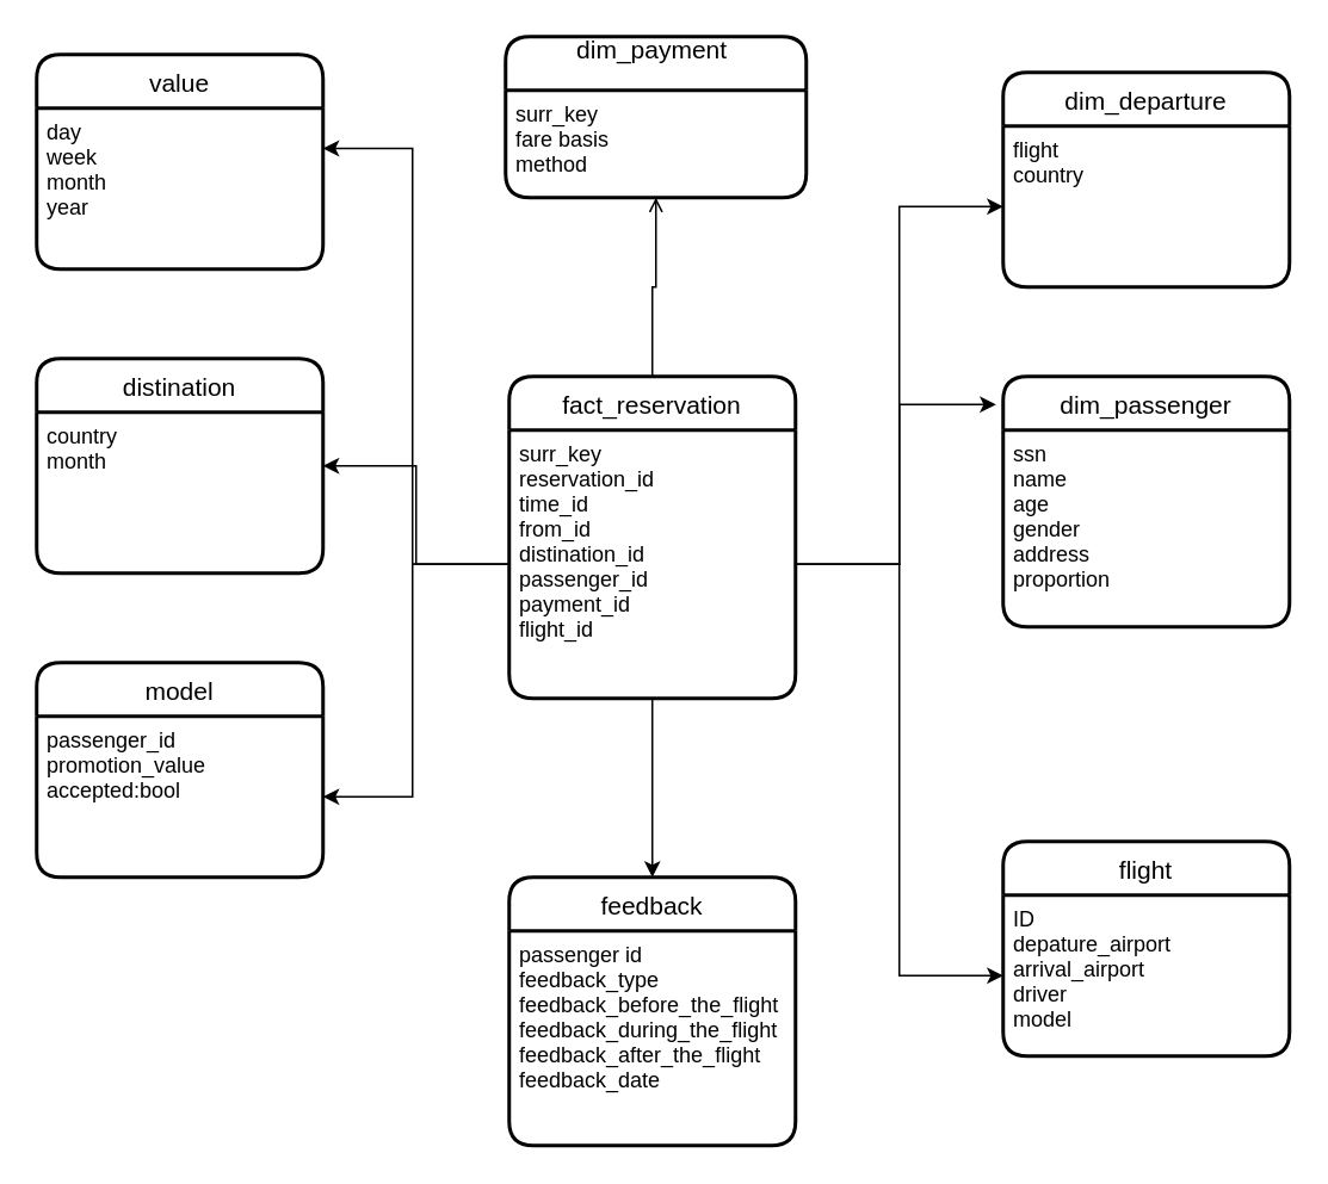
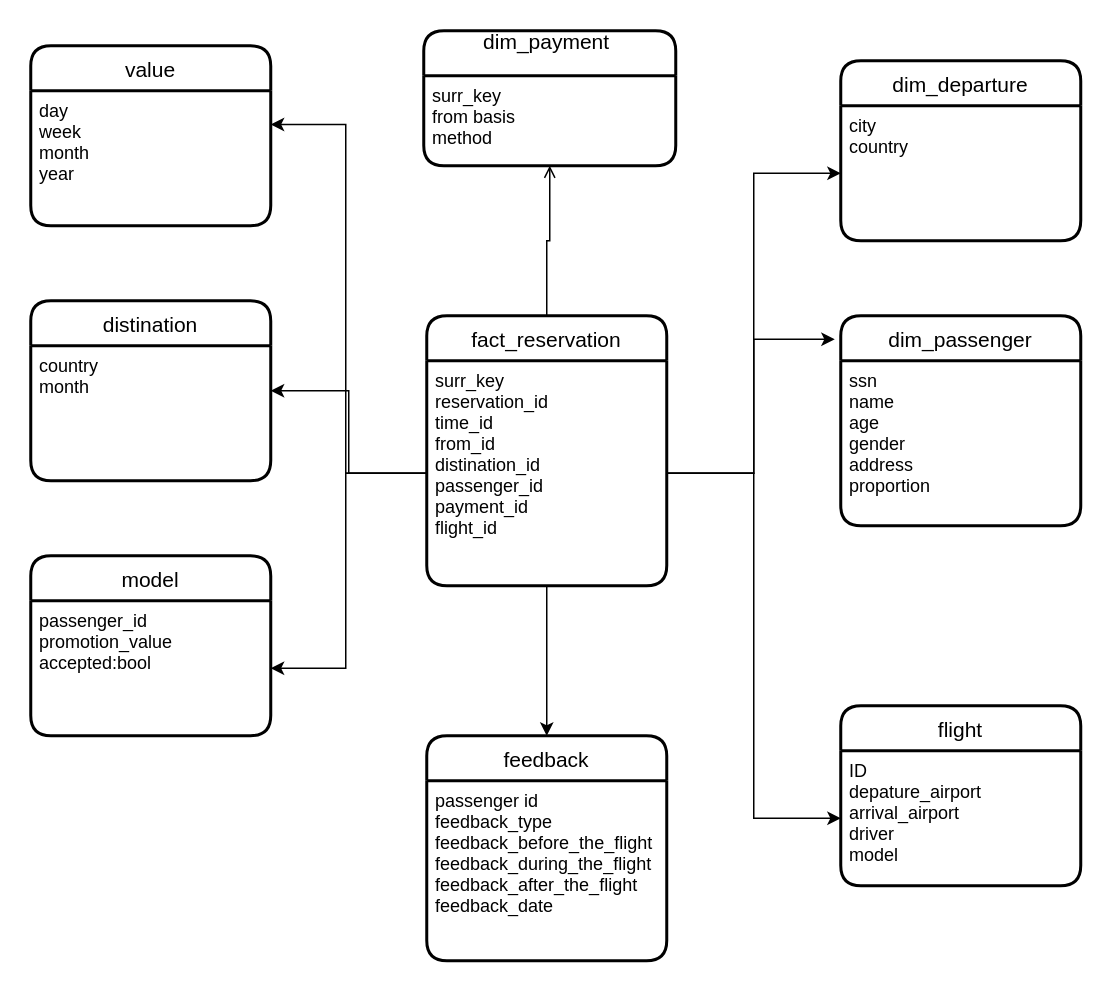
  <mxCell id="0" />
  <mxCell id="1" parent="0" />
  <mxCell id="2" style="edgeStyle=orthogonalEdgeStyle;rounded=0;orthogonalLoop=1;jettySize=auto;html=1;entryX=0.5;entryY=1;entryDx=0;entryDy=0;endArrow=open;" edge="1" parent="1" source="3" target="8"><mxGeometry relative="1" as="geometry" /></mxCell>
  <mxCell id="3" value="fact_reservation" style="swimlane;childLayout=stackLayout;horizontal=1;startSize=30;horizontalStack=0;rounded=1;fontSize=14;fontStyle=0;strokeWidth=2;resizeParent=0;resizeLast=1;shadow=0;dashed=0;align=center;" vertex="1" parent="1"><mxGeometry x="284" y="210" width="160" height="180" as="geometry" /></mxCell>
  <mxCell id="4" value="surr_key&#10;reservation_id&#10;time_id&#10;from_id&#10;distination_id&#10;passenger_id&#10;payment_id&#10;flight_id" style="align=left;strokeColor=none;fillColor=none;spacingLeft=4;fontSize=12;verticalAlign=top;resizable=0;rotatable=0;part=1;" vertex="1" parent="3"><mxGeometry y="30" width="160" height="150" as="geometry" /></mxCell>
  <mxCell id="5" value="dim_passenger" style="swimlane;childLayout=stackLayout;horizontal=1;startSize=30;horizontalStack=0;rounded=1;fontSize=14;fontStyle=0;strokeWidth=2;resizeParent=0;resizeLast=1;shadow=0;dashed=0;align=center;" vertex="1" parent="1"><mxGeometry x="560" y="210" width="160" height="140" as="geometry" /></mxCell>
  <mxCell id="6" value="ssn&#10;name &#10;age &#10;gender&#10;address&#10;proportion&#10;" style="align=left;strokeColor=none;fillColor=none;spacingLeft=4;fontSize=12;verticalAlign=top;resizable=0;rotatable=0;part=1;" vertex="1" parent="5"><mxGeometry y="30" width="160" height="110" as="geometry" /></mxCell>
  <mxCell id="7" value="dim_payment &#10;" style="swimlane;childLayout=stackLayout;horizontal=1;startSize=30;horizontalStack=0;rounded=1;fontSize=14;fontStyle=0;strokeWidth=2;resizeParent=0;resizeLast=1;shadow=0;dashed=0;align=center;" vertex="1" parent="1"><mxGeometry x="282" y="20" width="168" height="90" as="geometry" /></mxCell>
- <mxCell id="8" value="surr_key&#10;fare basis&#10;method&#10;" style="align=left;strokeColor=none;fillColor=none;spacingLeft=4;fontSize=12;verticalAlign=top;resizable=0;rotatable=0;part=1;" vertex="1" parent="7"><mxGeometry y="30" width="168" height="60" as="geometry" /></mxCell>
+ <mxCell id="8" value="surr_key&#10;from basis&#10;method&#10;" style="align=left;strokeColor=none;fillColor=none;spacingLeft=4;fontSize=12;verticalAlign=top;resizable=0;rotatable=0;part=1;" vertex="1" parent="7"><mxGeometry y="30" width="168" height="60" as="geometry" /></mxCell>
  <mxCell id="9" value="dim_departure" style="swimlane;childLayout=stackLayout;horizontal=1;startSize=30;horizontalStack=0;rounded=1;fontSize=14;fontStyle=0;strokeWidth=2;resizeParent=0;resizeLast=1;shadow=0;dashed=0;align=center;" vertex="1" parent="1"><mxGeometry x="560" y="40" width="160" height="120" as="geometry" /></mxCell>
- <mxCell id="10" value="flight&#10;country" style="align=left;strokeColor=none;fillColor=none;spacingLeft=4;fontSize=12;verticalAlign=top;resizable=0;rotatable=0;part=1;" vertex="1" parent="9"><mxGeometry y="30" width="160" height="90" as="geometry" /></mxCell>
+ <mxCell id="10" value="city&#10;country" style="align=left;strokeColor=none;fillColor=none;spacingLeft=4;fontSize=12;verticalAlign=top;resizable=0;rotatable=0;part=1;" vertex="1" parent="9"><mxGeometry y="30" width="160" height="90" as="geometry" /></mxCell>
  <mxCell id="11" value="value" style="swimlane;childLayout=stackLayout;horizontal=1;startSize=30;horizontalStack=0;rounded=1;fontSize=14;fontStyle=0;strokeWidth=2;resizeParent=0;resizeLast=1;shadow=0;dashed=0;align=center;" vertex="1" parent="1"><mxGeometry x="20" y="30" width="160" height="120" as="geometry" /></mxCell>
  <mxCell id="12" value="day&#10;week&#10;month&#10;year" style="align=left;strokeColor=none;fillColor=none;spacingLeft=4;fontSize=12;verticalAlign=top;resizable=0;rotatable=0;part=1;" vertex="1" parent="11"><mxGeometry y="30" width="160" height="90" as="geometry" /></mxCell>
  <mxCell id="13" value="distination" style="swimlane;childLayout=stackLayout;horizontal=1;startSize=30;horizontalStack=0;rounded=1;fontSize=14;fontStyle=0;strokeWidth=2;resizeParent=0;resizeLast=1;shadow=0;dashed=0;align=center;" vertex="1" parent="1"><mxGeometry x="20" y="200" width="160" height="120" as="geometry" /></mxCell>
  <mxCell id="14" value="country&#10;month" style="align=left;strokeColor=none;fillColor=none;spacingLeft=4;fontSize=12;verticalAlign=top;resizable=0;rotatable=0;part=1;" vertex="1" parent="13"><mxGeometry y="30" width="160" height="90" as="geometry" /></mxCell>
  <mxCell id="15" value="flight" style="swimlane;childLayout=stackLayout;horizontal=1;startSize=30;horizontalStack=0;rounded=1;fontSize=14;fontStyle=0;strokeWidth=2;resizeParent=0;resizeLast=1;shadow=0;dashed=0;align=center;" vertex="1" parent="1"><mxGeometry x="560" y="470" width="160" height="120" as="geometry" /></mxCell>
  <mxCell id="16" value="ID&#10;depature_airport&#10;arrival_airport&#10;driver&#10;model" style="align=left;strokeColor=none;fillColor=none;spacingLeft=4;fontSize=12;verticalAlign=top;resizable=0;rotatable=0;part=1;" vertex="1" parent="15"><mxGeometry y="30" width="160" height="90" as="geometry" /></mxCell>
  <mxCell id="17" value="model" style="swimlane;childLayout=stackLayout;horizontal=1;startSize=30;horizontalStack=0;rounded=1;fontSize=14;fontStyle=0;strokeWidth=2;resizeParent=0;resizeLast=1;shadow=0;dashed=0;align=center;" vertex="1" parent="1"><mxGeometry x="20" y="370" width="160" height="120" as="geometry" /></mxCell>
  <mxCell id="18" value="passenger_id&#10;promotion_value&#10;accepted:bool" style="align=left;strokeColor=none;fillColor=none;spacingLeft=4;fontSize=12;verticalAlign=top;resizable=0;rotatable=0;part=1;" vertex="1" parent="17"><mxGeometry y="30" width="160" height="90" as="geometry" /></mxCell>
  <mxCell id="19" style="edgeStyle=orthogonalEdgeStyle;rounded=0;orthogonalLoop=1;jettySize=auto;html=1;entryX=0;entryY=0.5;entryDx=0;entryDy=0;" edge="1" parent="1" source="4" target="10"><mxGeometry relative="1" as="geometry" /></mxCell>
  <mxCell id="20" style="edgeStyle=orthogonalEdgeStyle;rounded=0;orthogonalLoop=1;jettySize=auto;html=1;entryX=0;entryY=0.5;entryDx=0;entryDy=0;" edge="1" parent="1" source="4" target="16"><mxGeometry relative="1" as="geometry" /></mxCell>
  <mxCell id="21" style="edgeStyle=orthogonalEdgeStyle;rounded=0;orthogonalLoop=1;jettySize=auto;html=1;entryX=1;entryY=0.333;entryDx=0;entryDy=0;entryPerimeter=0;" edge="1" parent="1" source="4" target="14"><mxGeometry relative="1" as="geometry" /></mxCell>
  <mxCell id="22" style="edgeStyle=orthogonalEdgeStyle;rounded=0;orthogonalLoop=1;jettySize=auto;html=1;entryX=1;entryY=0.25;entryDx=0;entryDy=0;" edge="1" parent="1" source="4" target="12"><mxGeometry relative="1" as="geometry"><Array as="points"><mxPoint x="230" y="315" /><mxPoint x="230" y="83" /></Array></mxGeometry></mxCell>
  <mxCell id="23" style="edgeStyle=orthogonalEdgeStyle;rounded=0;orthogonalLoop=1;jettySize=auto;html=1;entryX=1;entryY=0.5;entryDx=0;entryDy=0;" edge="1" parent="1" source="4" target="18"><mxGeometry relative="1" as="geometry"><Array as="points"><mxPoint x="230" y="315" /><mxPoint x="230" y="445" /></Array></mxGeometry></mxCell>
  <mxCell id="24" style="edgeStyle=orthogonalEdgeStyle;rounded=0;orthogonalLoop=1;jettySize=auto;html=1;entryX=-0.025;entryY=0.112;entryDx=0;entryDy=0;entryPerimeter=0;" edge="1" parent="1" source="4" target="5"><mxGeometry relative="1" as="geometry" /></mxCell>
  <mxCell id="25" value="feedback" style="swimlane;childLayout=stackLayout;horizontal=1;startSize=30;horizontalStack=0;rounded=1;fontSize=14;fontStyle=0;strokeWidth=2;resizeParent=0;resizeLast=1;shadow=0;dashed=0;align=center;" vertex="1" parent="1"><mxGeometry x="284" y="490" width="160" height="150" as="geometry" /></mxCell>
  <mxCell id="26" value="passenger id&#10;feedback_type&#10;feedback_before_the_flight&#10;feedback_during_the_flight&#10;feedback_after_the_flight&#10;feedback_date" style="align=left;strokeColor=none;fillColor=none;spacingLeft=4;fontSize=12;verticalAlign=top;resizable=0;rotatable=0;part=1;" vertex="1" parent="25"><mxGeometry y="30" width="160" height="120" as="geometry" /></mxCell>
  <mxCell id="27" style="edgeStyle=orthogonalEdgeStyle;rounded=0;orthogonalLoop=1;jettySize=auto;html=1;entryX=0.5;entryY=0;entryDx=0;entryDy=0;" edge="1" parent="1" source="4" target="25"><mxGeometry relative="1" as="geometry" /></mxCell>
